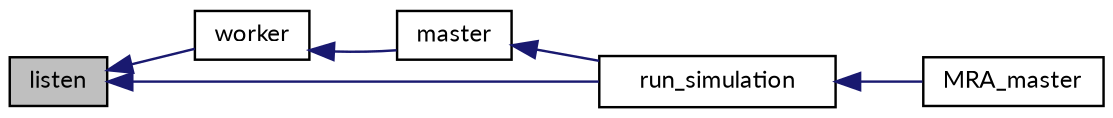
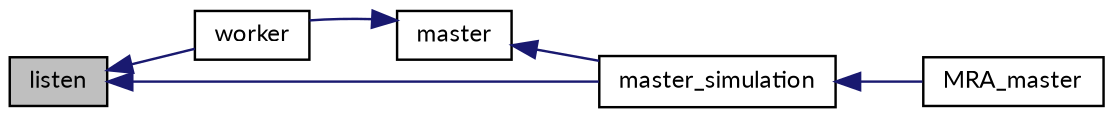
  digraph {
    fontname=Lato
    rankdir=LR
    node [color=black fillcolor=white fontname=Lato fontsize=10 shape=record style=filled]
    edge [color=midnightblue dir=back fontname=Lato fontsize=10 labelfontname=FreeSans labelfontsize=10 style=solid]
    n1 [fillcolor=grey75 fontcolor=black height=0.2 label=listen width=0.4]
    n2 [height=0.2 label=worker width=0.4]
-   n3 [height=0.2 label=run_simulation width=0.4]
+   n3 [height=0.2 label=master_simulation width=0.4]
    n4 [height=0.2 label=master width=0.4]
    n5 [height=0.2 label=MRA_master width=0.4]
    n1 -> n2
    n1 -> n3
-   n2 -> n4
+   n4 -> n2
    n3 -> n5
    n4 -> n3
  }
